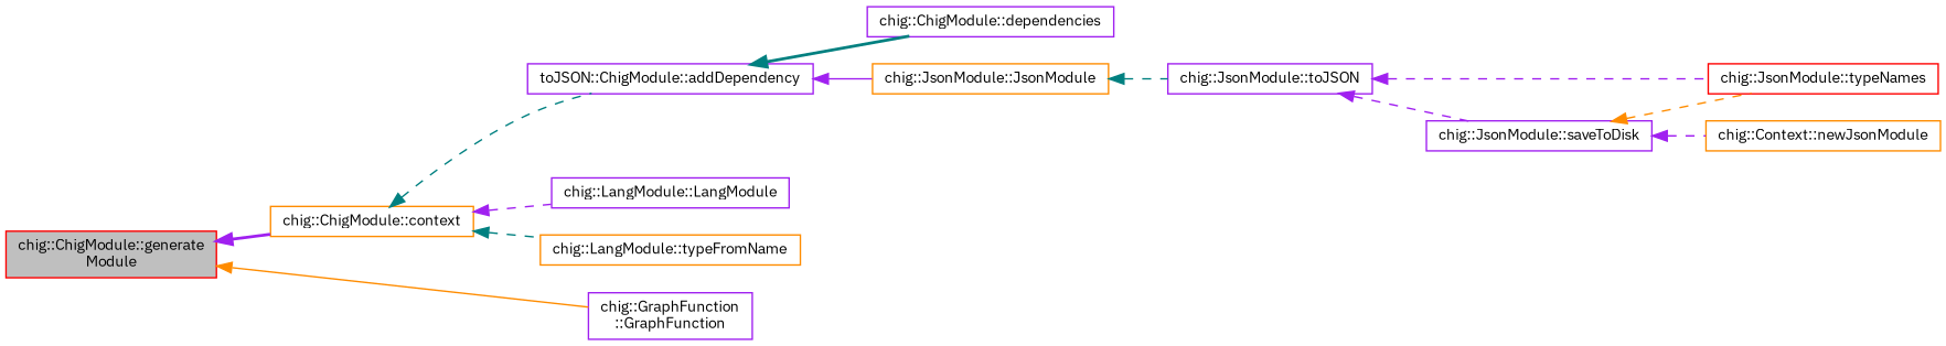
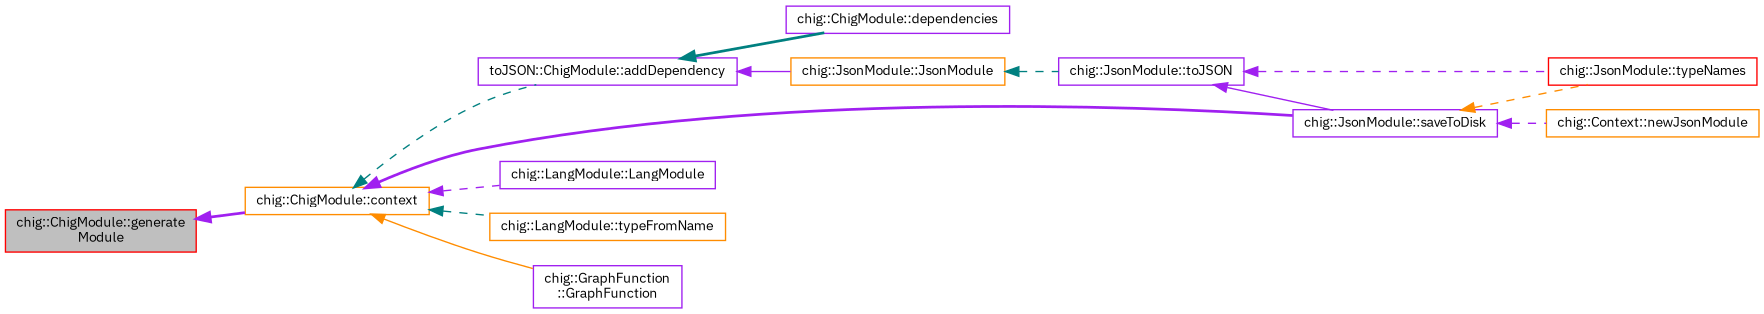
  digraph {
    fontname="IBM Plex Sans"
    rankdir=LR
    node [color=purple fillcolor=white fontname="IBM Plex Sans" fontsize=10 shape=record style=filled]
    edge [color=purple dir=back fontname="IBM Plex Sans" fontsize=10 labelfontname=Helvetica labelfontsize=10 style=dashed]
    n1 [color=red fillcolor=grey75 fontcolor=black height=0.2 label="chig::ChigModule::generate\lModule" width=0.4]
    n2 [color=darkorange height=0.2 label="chig::ChigModule::context" width=0.4]
    n3 [height=0.2 label="toJSON::ChigModule::addDependency" width=0.4]
    n4 [height=0.2 label="chig::JsonModule::saveToDisk" width=0.4]
    n5 [height=0.2 label="chig::GraphFunction\l::GraphFunction" width=0.4]
    n6 [height=0.2 label="chig::LangModule::LangModule" width=0.4]
    n7 [color=darkorange height=0.2 label="chig::LangModule::typeFromName" width=0.4]
    n8 [height=0.2 label="chig::ChigModule::dependencies" width=0.4]
    n9 [color=darkorange height=0.2 label="chig::JsonModule::JsonModule" width=0.4]
    n10 [color=red height=0.2 label="chig::JsonModule::typeNames" width=0.4]
    n11 [color=darkorange height=0.2 label="chig::Context::newJsonModule" width=0.4]
    n12 [height=0.2 label="chig::JsonModule::toJSON" width=0.4]
    n1 -> n2 [style=bold]
    n2 -> n3 [color=teal]
-   n1 -> n5 [color=darkorange style=solid]
+   n2 -> n4 [style=bold]
+   n2 -> n5 [color=darkorange style=solid]
    n2 -> n6
    n2 -> n7 [color=teal]
    n3 -> n8 [color=teal style=bold]
    n3 -> n9 [style=solid]
    n4 -> n10 [color=darkorange]
    n4 -> n11
    n9 -> n12 [color=teal]
-   n12 -> n4
+   n12 -> n4 [style=solid]
    n12 -> n10
  }
